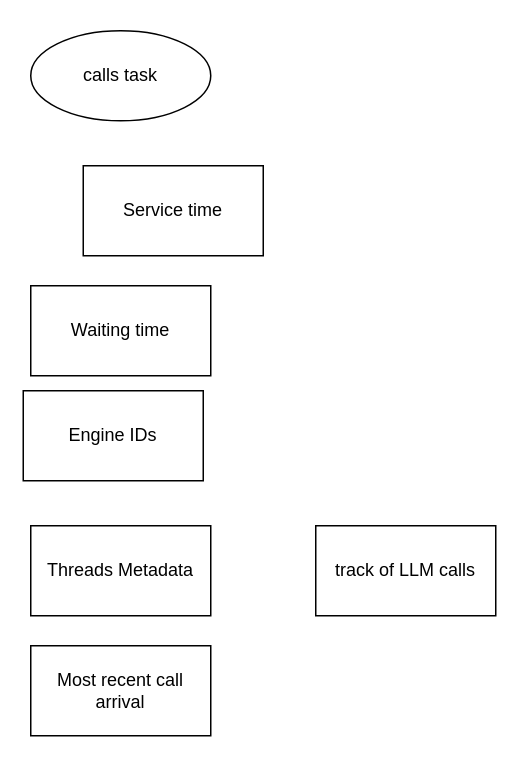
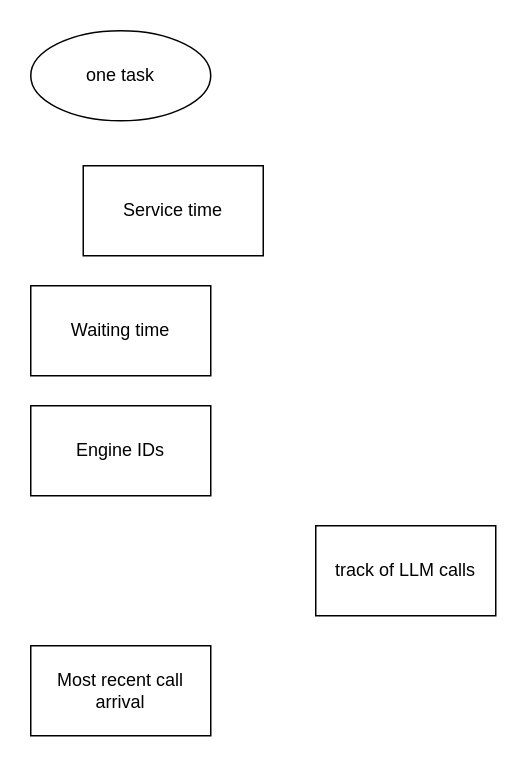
  <mxCell id="0" />
  <mxCell id="1" parent="0" />
  <mxCell id="2" value="Service time" style="rounded=0;whiteSpace=wrap;html=1;" vertex="1" parent="1"><mxGeometry x="55" y="110" width="120" height="60" as="geometry" /></mxCell>
  <mxCell id="3" value="Waiting time" style="rounded=0;whiteSpace=wrap;html=1;" vertex="1" parent="1"><mxGeometry x="20" y="190" width="120" height="60" as="geometry" /></mxCell>
- <mxCell id="4" value="Engine IDs" style="rounded=0;whiteSpace=wrap;html=1;" vertex="1" parent="1"><mxGeometry x="15" y="260" width="120" height="60" as="geometry" /></mxCell>
- <mxCell id="5" value="Threads Metadata" style="rounded=0;whiteSpace=wrap;html=1;" vertex="1" parent="1"><mxGeometry x="20" y="350" width="120" height="60" as="geometry" /></mxCell>
- <mxCell id="6" value="calls task" style="ellipse;whiteSpace=wrap;html=1;" vertex="1" parent="1"><mxGeometry x="20" y="20" width="120" height="60" as="geometry" /></mxCell>
+ <mxCell id="4" value="Engine IDs" style="rounded=0;whiteSpace=wrap;html=1;" vertex="1" parent="1"><mxGeometry x="20" y="270" width="120" height="60" as="geometry" /></mxCell>
+ <mxCell id="6" value="one task" style="ellipse;whiteSpace=wrap;html=1;" vertex="1" parent="1"><mxGeometry x="20" y="20" width="120" height="60" as="geometry" /></mxCell>
  <mxCell id="7" value="track of LLM calls" style="rounded=0;whiteSpace=wrap;html=1;" vertex="1" parent="1"><mxGeometry x="210" y="350" width="120" height="60" as="geometry" /></mxCell>
  <mxCell id="8" value="Most recent call arrival" style="rounded=0;whiteSpace=wrap;html=1;" vertex="1" parent="1"><mxGeometry x="20" y="430" width="120" height="60" as="geometry" /></mxCell>
